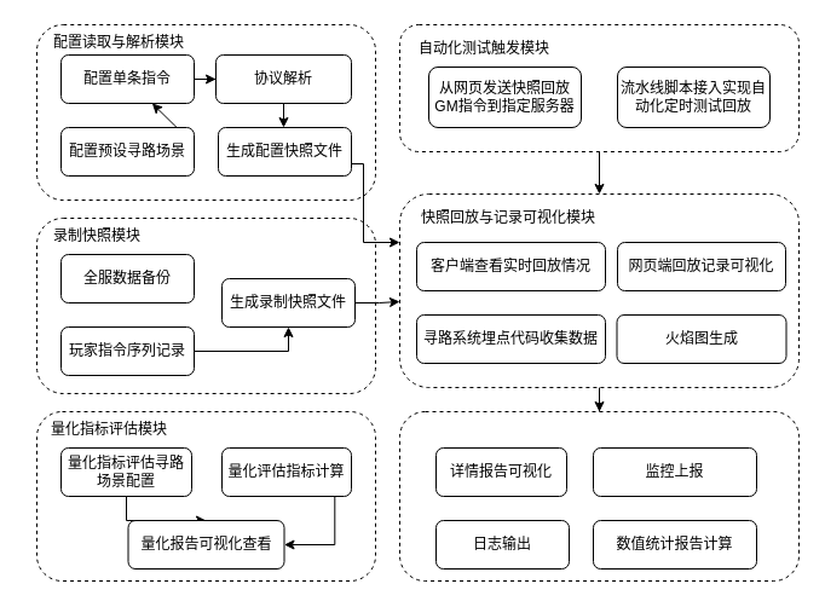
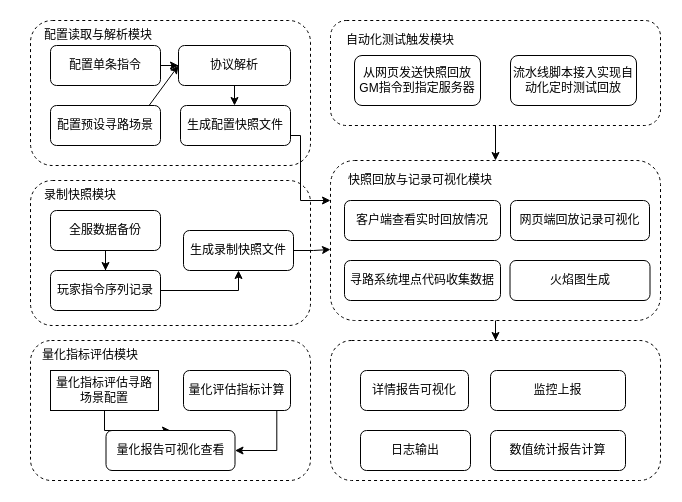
  <mxCell id="0" />
  <mxCell id="1" parent="0" />
  <mxCell id="2" style="edgeStyle=orthogonalEdgeStyle;rounded=0;orthogonalLoop=1;jettySize=auto;html=1;entryX=0.5;entryY=0;entryDx=0;entryDy=0;" parent="1" source="3" target="28" edge="1"><mxGeometry relative="1" as="geometry"><mxPoint x="500" y="345" as="targetPoint" /></mxGeometry></mxCell>
  <mxCell id="3" value="" style="rounded=1;whiteSpace=wrap;html=1;dashed=1;" parent="1" vertex="1"><mxGeometry x="330" y="160" width="330" height="160" as="geometry" /></mxCell>
  <mxCell id="4" value="" style="rounded=1;whiteSpace=wrap;html=1;dashed=1;" parent="1" vertex="1"><mxGeometry x="30" y="180" width="280" height="145" as="geometry" /></mxCell>
  <mxCell id="5" value="" style="rounded=1;whiteSpace=wrap;html=1;dashed=1;" parent="1" vertex="1"><mxGeometry x="30" y="20" width="280" height="145" as="geometry" /></mxCell>
  <mxCell id="6" style="edgeStyle=orthogonalEdgeStyle;rounded=0;orthogonalLoop=1;jettySize=auto;html=1;exitX=1;exitY=0.5;exitDx=0;exitDy=0;" parent="1" source="7" target="11" edge="1"><mxGeometry relative="1" as="geometry" /></mxCell>
  <mxCell id="7" value="配置单条指令" style="rounded=1;whiteSpace=wrap;html=1;" parent="1" vertex="1"><mxGeometry x="50" y="45" width="110" height="40" as="geometry" /></mxCell>
- <mxCell id="8" style="rounded=0;orthogonalLoop=1;jettySize=auto;html=1;exitX=0.885;exitY=0.042;exitDx=0;exitDy=0;exitPerimeter=0;" parent="1" source="9" target="7" edge="1"><mxGeometry relative="1" as="geometry"><mxPoint x="160" y="110" as="sourcePoint" /></mxGeometry></mxCell>
+ <mxCell id="8" style="rounded=0;orthogonalLoop=1;jettySize=auto;html=1;entryX=0;entryY=0.5;entryDx=0;entryDy=0;exitX=0.885;exitY=0.042;exitDx=0;exitDy=0;exitPerimeter=0;" parent="1" source="9" target="11" edge="1"><mxGeometry relative="1" as="geometry"><mxPoint x="160" y="110" as="sourcePoint" /></mxGeometry></mxCell>
  <mxCell id="9" value="配置预设寻路场景" style="rounded=1;whiteSpace=wrap;html=1;" parent="1" vertex="1"><mxGeometry x="50" y="105" width="110" height="40" as="geometry" /></mxCell>
  <mxCell id="10" style="edgeStyle=orthogonalEdgeStyle;rounded=0;orthogonalLoop=1;jettySize=auto;html=1;" parent="1" source="11" target="13" edge="1"><mxGeometry relative="1" as="geometry"><Array as="points"><mxPoint x="235" y="105" /><mxPoint x="235" y="105" /></Array></mxGeometry></mxCell>
  <mxCell id="11" value="协议解析" style="rounded=1;whiteSpace=wrap;html=1;" parent="1" vertex="1"><mxGeometry x="178" y="45" width="112" height="40" as="geometry" /></mxCell>
  <mxCell id="12" style="edgeStyle=orthogonalEdgeStyle;rounded=0;orthogonalLoop=1;jettySize=auto;html=1;entryX=0;entryY=0.25;entryDx=0;entryDy=0;" parent="1" source="13" target="3" edge="1"><mxGeometry relative="1" as="geometry"><Array as="points"><mxPoint x="300" y="135" /><mxPoint x="300" y="200" /></Array></mxGeometry></mxCell>
  <mxCell id="13" value="生成配置快照文件" style="rounded=1;whiteSpace=wrap;html=1;" parent="1" vertex="1"><mxGeometry x="180" y="105" width="110" height="40" as="geometry" /></mxCell>
+ <mxCell id="14" style="edgeStyle=orthogonalEdgeStyle;rounded=0;orthogonalLoop=1;jettySize=auto;html=1;" parent="1" source="15" target="17" edge="1"><mxGeometry relative="1" as="geometry" /></mxCell>
  <mxCell id="15" value="全服数据备份" style="rounded=1;whiteSpace=wrap;html=1;" parent="1" vertex="1"><mxGeometry x="50" y="210" width="110" height="40" as="geometry" /></mxCell>
  <mxCell id="16" style="rounded=0;orthogonalLoop=1;jettySize=auto;html=1;entryX=0.5;entryY=1;entryDx=0;entryDy=0;edgeStyle=orthogonalEdgeStyle;" parent="1" source="17" target="19" edge="1"><mxGeometry relative="1" as="geometry" /></mxCell>
  <mxCell id="17" value="玩家指令序列记录" style="rounded=1;whiteSpace=wrap;html=1;" parent="1" vertex="1"><mxGeometry x="50" y="270" width="110" height="40" as="geometry" /></mxCell>
  <mxCell id="18" style="edgeStyle=orthogonalEdgeStyle;rounded=0;orthogonalLoop=1;jettySize=auto;html=1;" parent="1" source="19" edge="1"><mxGeometry relative="1" as="geometry"><mxPoint x="330" y="249" as="targetPoint" /></mxGeometry></mxCell>
  <mxCell id="19" value="生成录制快照文件" style="rounded=1;whiteSpace=wrap;html=1;" parent="1" vertex="1"><mxGeometry x="183" y="230" width="110" height="40" as="geometry" /></mxCell>
  <mxCell id="20" style="edgeStyle=orthogonalEdgeStyle;rounded=0;orthogonalLoop=1;jettySize=auto;html=1;entryX=0.5;entryY=0;entryDx=0;entryDy=0;" parent="1" source="21" target="3" edge="1"><mxGeometry relative="1" as="geometry" /></mxCell>
  <mxCell id="21" value="" style="rounded=1;whiteSpace=wrap;html=1;dashed=1;" parent="1" vertex="1"><mxGeometry x="330" y="20" width="330" height="105" as="geometry" /></mxCell>
  <mxCell id="22" value="从网页发送快照回放GM指令到指定服务器" style="rounded=1;whiteSpace=wrap;html=1;" parent="1" vertex="1"><mxGeometry x="354" y="55" width="126" height="50" as="geometry" /></mxCell>
  <mxCell id="23" value="流水线脚本接入实现自动化定时测试回放" style="rounded=1;whiteSpace=wrap;html=1;" parent="1" vertex="1"><mxGeometry x="510" y="55" width="126" height="50" as="geometry" /></mxCell>
  <mxCell id="24" value="客户端查看实时回放情况" style="rounded=1;whiteSpace=wrap;html=1;" parent="1" vertex="1"><mxGeometry x="344" y="200" width="156" height="40" as="geometry" /></mxCell>
  <mxCell id="25" value="网页端回放记录可视化" style="rounded=1;whiteSpace=wrap;html=1;" parent="1" vertex="1"><mxGeometry x="510" y="200" width="139" height="40" as="geometry" /></mxCell>
  <mxCell id="26" value="寻路系统埋点代码收集数据" style="rounded=1;whiteSpace=wrap;html=1;" parent="1" vertex="1"><mxGeometry x="344" y="260" width="156" height="40" as="geometry" /></mxCell>
  <mxCell id="27" value="火焰图生成" style="rounded=1;whiteSpace=wrap;html=1;" parent="1" vertex="1"><mxGeometry x="509.5" y="260" width="140" height="40" as="geometry" /></mxCell>
  <mxCell id="28" value="" style="rounded=1;whiteSpace=wrap;html=1;dashed=1;" parent="1" vertex="1"><mxGeometry x="330" y="340" width="330" height="140" as="geometry" /></mxCell>
  <mxCell id="29" value="详情报告可视化" style="rounded=1;whiteSpace=wrap;html=1;" parent="1" vertex="1"><mxGeometry x="360" y="370" width="108" height="40" as="geometry" /></mxCell>
  <mxCell id="30" value="数值统计报告计算" style="rounded=1;whiteSpace=wrap;html=1;" parent="1" vertex="1"><mxGeometry x="490" y="430" width="135" height="40" as="geometry" /></mxCell>
  <mxCell id="31" value="日志输出" style="rounded=1;whiteSpace=wrap;html=1;" parent="1" vertex="1"><mxGeometry x="360" y="430" width="110" height="40" as="geometry" /></mxCell>
  <mxCell id="32" value="监控上报" style="rounded=1;whiteSpace=wrap;html=1;" parent="1" vertex="1"><mxGeometry x="490" y="370" width="135" height="40" as="geometry" /></mxCell>
  <mxCell id="33" value="" style="rounded=1;whiteSpace=wrap;html=1;dashed=1;" parent="1" vertex="1"><mxGeometry x="30" y="340" width="280" height="140" as="geometry" /></mxCell>
  <mxCell id="34" style="edgeStyle=orthogonalEdgeStyle;rounded=0;orthogonalLoop=1;jettySize=auto;html=1;" parent="1" source="35" target="36" edge="1"><mxGeometry relative="1" as="geometry" /></mxCell>
- <mxCell id="35" value="量化指标评估寻路场景配置" style="rounded=1;whiteSpace=wrap;html=1;" parent="1" vertex="1"><mxGeometry x="50" y="370" width="108" height="40" as="geometry" /></mxCell>
+ <mxCell id="35" value="量化指标评估寻路场景配置" style="whiteSpace=wrap;html=1;rounded=0;" parent="1" vertex="1"><mxGeometry x="50" y="370" width="108" height="40" as="geometry" /></mxCell>
  <mxCell id="36" value="量化报告可视化查看" style="rounded=1;whiteSpace=wrap;html=1;" parent="1" vertex="1"><mxGeometry x="105.5" y="430" width="129" height="40" as="geometry" /></mxCell>
  <mxCell id="37" style="edgeStyle=orthogonalEdgeStyle;rounded=0;orthogonalLoop=1;jettySize=auto;html=1;exitX=0.872;exitY=1.006;exitDx=0;exitDy=0;entryX=1;entryY=0.5;entryDx=0;entryDy=0;exitPerimeter=0;" parent="1" source="38" target="36" edge="1"><mxGeometry relative="1" as="geometry"><Array as="points"><mxPoint x="276" y="450" /></Array></mxGeometry></mxCell>
  <mxCell id="38" value="量化评估指标计算" style="rounded=1;whiteSpace=wrap;html=1;" parent="1" vertex="1"><mxGeometry x="183" y="370" width="107" height="40" as="geometry" /></mxCell>
  <mxCell id="39" value="配置读取与解析模块" style="text;html=1;strokeColor=none;fillColor=none;align=center;verticalAlign=middle;whiteSpace=wrap;rounded=0;" vertex="1" parent="1"><mxGeometry x="38" y="20" width="120" height="30" as="geometry" /></mxCell>
  <mxCell id="40" value="录制快照模块" style="text;html=1;strokeColor=none;fillColor=none;align=center;verticalAlign=middle;whiteSpace=wrap;rounded=0;" vertex="1" parent="1"><mxGeometry x="20" y="180" width="120" height="30" as="geometry" /></mxCell>
  <mxCell id="41" value="量化指标评估模块" style="text;html=1;strokeColor=none;fillColor=none;align=center;verticalAlign=middle;whiteSpace=wrap;rounded=0;" vertex="1" parent="1"><mxGeometry x="30" y="340" width="120" height="30" as="geometry" /></mxCell>
  <mxCell id="42" value="自动化测试触发模块" style="text;html=1;strokeColor=none;fillColor=none;align=center;verticalAlign=middle;whiteSpace=wrap;rounded=0;" vertex="1" parent="1"><mxGeometry x="340" y="25" width="120" height="30" as="geometry" /></mxCell>
  <mxCell id="43" value="快照回放与记录可视化模块" style="text;html=1;strokeColor=none;fillColor=none;align=center;verticalAlign=middle;whiteSpace=wrap;rounded=0;" vertex="1" parent="1"><mxGeometry x="340" y="165" width="160" height="30" as="geometry" /></mxCell>
